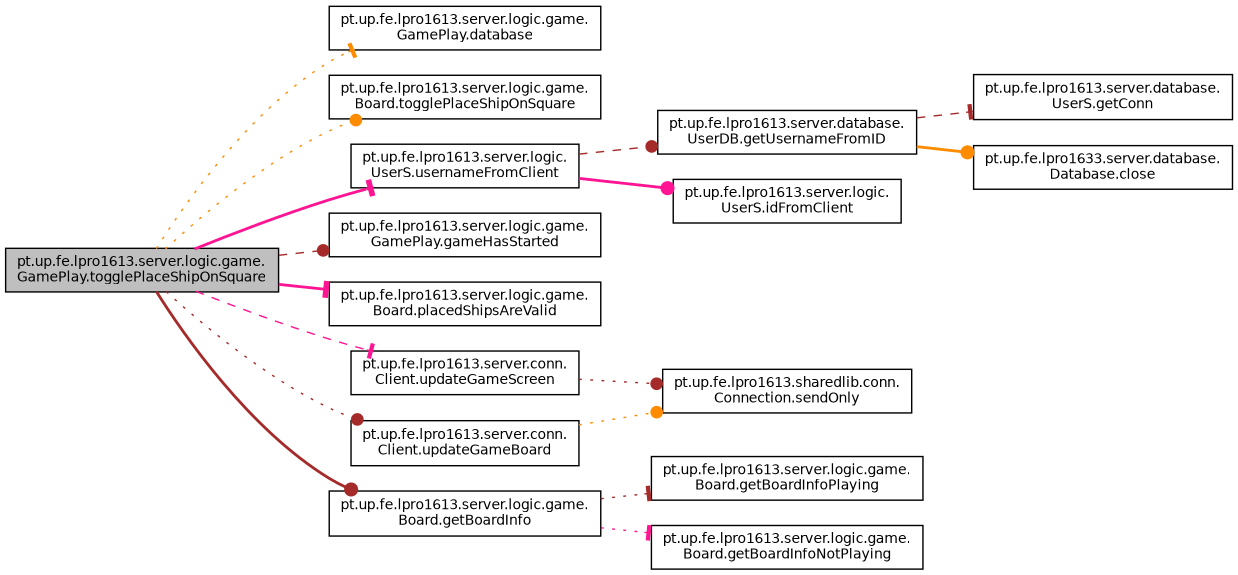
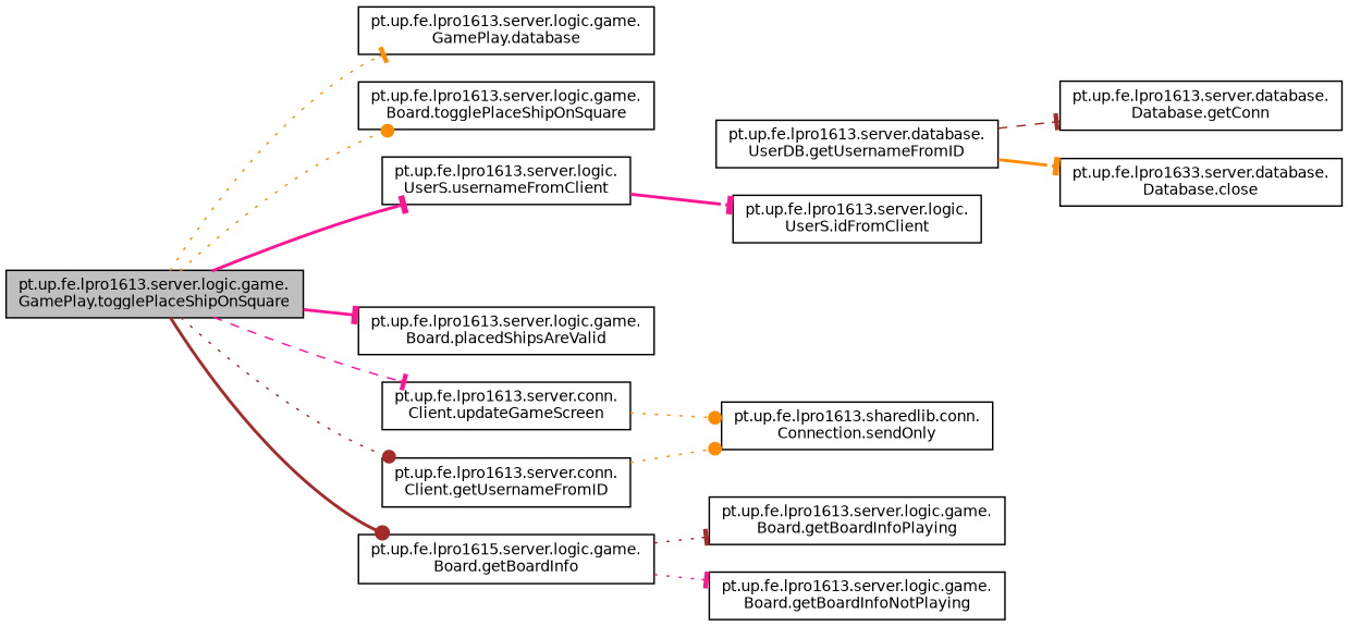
  digraph {
    rankdir=LR
    node [color=black fillcolor=white fontname=Helvetica fontsize=10 shape=record style=filled]
    edge [arrowhead=dot color=brown fontname=Helvetica fontsize=10 labelfontname=Helvetica labelfontsize=10 style=dotted]
    n1 [fillcolor=grey75 fontcolor=black height=0.2 label="pt.up.fe.lpro1613.server.logic.game.\lGamePlay.togglePlaceShipOnSquare" width=0.4]
    n2 [height=0.2 label="pt.up.fe.lpro1613.server.logic.game.\lGamePlay.database" width=0.4]
    n3 [height=0.2 label="pt.up.fe.lpro1613.server.logic.game.\lBoard.togglePlaceShipOnSquare" width=0.4]
    n4 [height=0.2 label="pt.up.fe.lpro1613.server.logic.\lUserS.usernameFromClient" width=0.4]
-   n5 [height=0.2 label="pt.up.fe.lpro1613.server.logic.game.\lGamePlay.gameHasStarted" width=0.4]
    n6 [height=0.2 label="pt.up.fe.lpro1613.server.logic.game.\lBoard.placedShipsAreValid" width=0.4]
    n7 [height=0.2 label="pt.up.fe.lpro1613.server.conn.\lClient.updateGameScreen" width=0.4]
-   n8 [height=0.2 label="pt.up.fe.lpro1613.server.logic.game.\lBoard.getBoardInfo" width=0.4]
-   n9 [height=0.2 label="pt.up.fe.lpro1613.server.conn.\lClient.updateGameBoard" width=0.4]
+   n8 [height=0.2 label="pt.up.fe.lpro1615.server.logic.game.\lBoard.getBoardInfo" width=0.4]
+   n9 [height=0.2 label="pt.up.fe.lpro1613.server.conn.\lClient.getUsernameFromID" width=0.4]
    n10 [height=0.2 label="pt.up.fe.lpro1613.server.database.\lUserDB.getUsernameFromID" width=0.4]
    n11 [height=0.2 label="pt.up.fe.lpro1613.server.logic.\lUserS.idFromClient" width=0.4]
    n12 [height=0.2 label="pt.up.fe.lpro1613.sharedlib.conn.\lConnection.sendOnly" width=0.4]
    n13 [height=0.2 label="pt.up.fe.lpro1613.server.logic.game.\lBoard.getBoardInfoPlaying" width=0.4]
    n14 [height=0.2 label="pt.up.fe.lpro1613.server.logic.game.\lBoard.getBoardInfoNotPlaying" width=0.4]
-   n15 [height=0.2 label="pt.up.fe.lpro1613.server.database.\lUserS.getConn" width=0.4]
+   n15 [height=0.2 label="pt.up.fe.lpro1613.server.database.\lDatabase.getConn" width=0.4]
    n16 [height=0.2 label="pt.up.fe.lpro1633.server.database.\lDatabase.close" width=0.4]
    n1 -> n2 [arrowhead=tee color=darkorange]
    n1 -> n3 [color=darkorange]
    n1 -> n4 [arrowhead=tee color=deeppink style=bold]
-   n1 -> n5 [style=dashed]
    n1 -> n6 [arrowhead=tee color=deeppink style=bold]
    n1 -> n7 [arrowhead=tee color=deeppink style=dashed]
    n1 -> n8 [style=bold]
    n1 -> n9
-   n4 -> n10 [style=dashed]
-   n4 -> n11 [color=deeppink style=bold]
-   n7 -> n12
+   n4 -> n11 [arrowhead=tee color=deeppink style=bold]
+   n7 -> n12 [color=darkorange]
    n8 -> n13 [arrowhead=tee]
    n8 -> n14 [arrowhead=tee color=deeppink]
    n9 -> n12 [color=darkorange]
    n10 -> n15 [arrowhead=tee style=dashed]
-   n10 -> n16 [color=darkorange style=bold]
+   n10 -> n16 [arrowhead=tee color=darkorange style=bold]
  }
